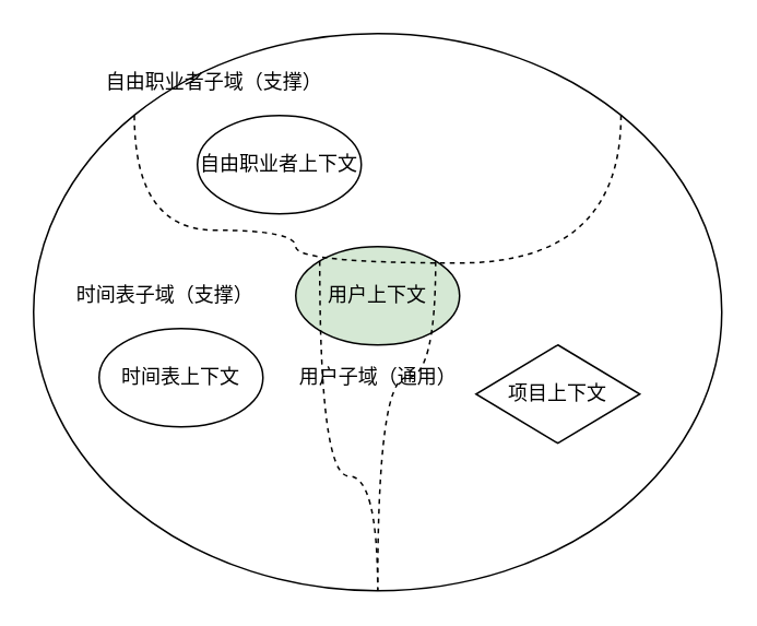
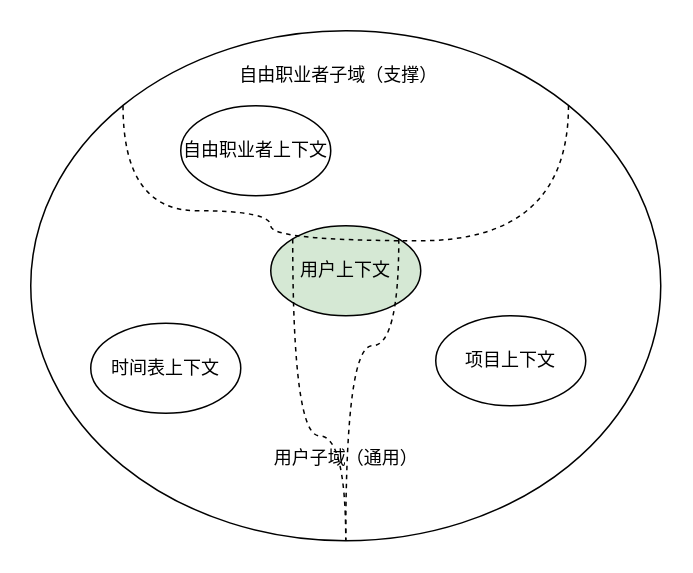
  <mxCell id="0" />
  <mxCell id="1" parent="0" />
  <mxCell id="2" value="" style="ellipse;whiteSpace=wrap;html=1;" parent="1" vertex="1"><mxGeometry x="20" y="20" width="420" height="340" as="geometry" /></mxCell>
  <mxCell id="3" value="自由职业者上下文" style="ellipse;whiteSpace=wrap;html=1;" parent="1" vertex="1"><mxGeometry x="120" y="70" width="100" height="60" as="geometry" /></mxCell>
  <mxCell id="4" value="用户上下文" style="ellipse;whiteSpace=wrap;html=1;fillColor=#d5e8d4;" parent="1" vertex="1"><mxGeometry x="180" y="150" width="100" height="60" as="geometry" /></mxCell>
- <mxCell id="5" value="时间表上下文" style="ellipse;whiteSpace=wrap;html=1;" parent="1" vertex="1"><mxGeometry x="60" y="200" width="100" height="60" as="geometry" /></mxCell>
- <mxCell id="6" value="项目上下文" style="rhombus;whiteSpace=wrap;html=1;" parent="1" vertex="1"><mxGeometry x="290" y="210" width="100" height="60" as="geometry" /></mxCell>
+ <mxCell id="5" value="时间表上下文" style="ellipse;whiteSpace=wrap;html=1;" parent="1" vertex="1"><mxGeometry x="60" y="215" width="100" height="60" as="geometry" /></mxCell>
+ <mxCell id="6" value="项目上下文" style="ellipse;whiteSpace=wrap;html=1;" parent="1" vertex="1"><mxGeometry x="290" y="210" width="100" height="60" as="geometry" /></mxCell>
  <mxCell id="7" style="rounded=0;orthogonalLoop=1;jettySize=auto;html=1;exitX=0;exitY=0;exitDx=0;exitDy=0;entryX=1;entryY=0;entryDx=0;entryDy=0;endArrow=none;endFill=0;edgeStyle=orthogonalEdgeStyle;curved=1;dashed=1;" parent="1" source="2" target="2" edge="1"><mxGeometry relative="1" as="geometry"><Array as="points"><mxPoint x="82" y="140" /><mxPoint x="180" y="140" /><mxPoint x="180" y="160" /><mxPoint x="379" y="160" /></Array></mxGeometry></mxCell>
  <mxCell id="8" style="edgeStyle=orthogonalEdgeStyle;curved=1;rounded=0;orthogonalLoop=1;jettySize=auto;html=1;exitX=0;exitY=0;exitDx=0;exitDy=0;dashed=1;endArrow=none;endFill=0;entryX=0.5;entryY=1;entryDx=0;entryDy=0;" parent="1" source="4" target="2" edge="1"><mxGeometry relative="1" as="geometry"><Array as="points"><mxPoint x="195" y="290" /><mxPoint x="230" y="290" /></Array></mxGeometry></mxCell>
  <mxCell id="9" style="edgeStyle=orthogonalEdgeStyle;curved=1;rounded=0;orthogonalLoop=1;jettySize=auto;html=1;exitX=1;exitY=0;exitDx=0;exitDy=0;dashed=1;endArrow=none;endFill=0;entryX=0.5;entryY=1;entryDx=0;entryDy=0;" parent="1" source="4" target="2" edge="1"><mxGeometry relative="1" as="geometry"><Array as="points"><mxPoint x="265" y="230" /><mxPoint x="230" y="230" /></Array></mxGeometry></mxCell>
- <mxCell id="10" value="用户子域（通用）" style="text;html=1;align=center;verticalAlign=middle;resizable=0;points=[];autosize=1;" parent="1" vertex="1"><mxGeometry x="175" y="220" width="110" height="20" as="geometry" /></mxCell>
- <mxCell id="11" value="自由职业者子域（支撑）" style="text;html=1;align=center;verticalAlign=middle;resizable=0;points=[];autosize=1;" parent="1" vertex="1"><mxGeometry x="55" y="40" width="150" height="20" as="geometry" /></mxCell>
- <mxCell id="12" value="时间表子域（支撑）" style="text;html=1;align=center;verticalAlign=middle;resizable=0;points=[];autosize=1;" parent="1" vertex="1"><mxGeometry x="40" y="170" width="120" height="20" as="geometry" /></mxCell>
+ <mxCell id="10" value="用户子域（通用）" style="text;html=1;align=center;verticalAlign=middle;resizable=0;points=[];autosize=1;" parent="1" vertex="1"><mxGeometry x="175" y="295" width="110" height="20" as="geometry" /></mxCell>
+ <mxCell id="11" value="自由职业者子域（支撑）" style="text;html=1;align=center;verticalAlign=middle;resizable=0;points=[];autosize=1;" parent="1" vertex="1"><mxGeometry x="150" y="40" width="150" height="20" as="geometry" /></mxCell>
